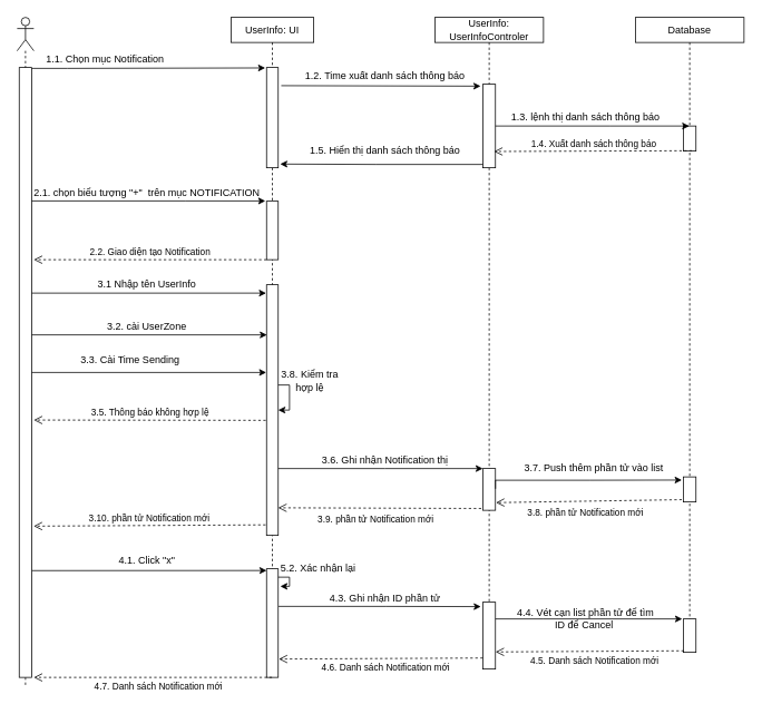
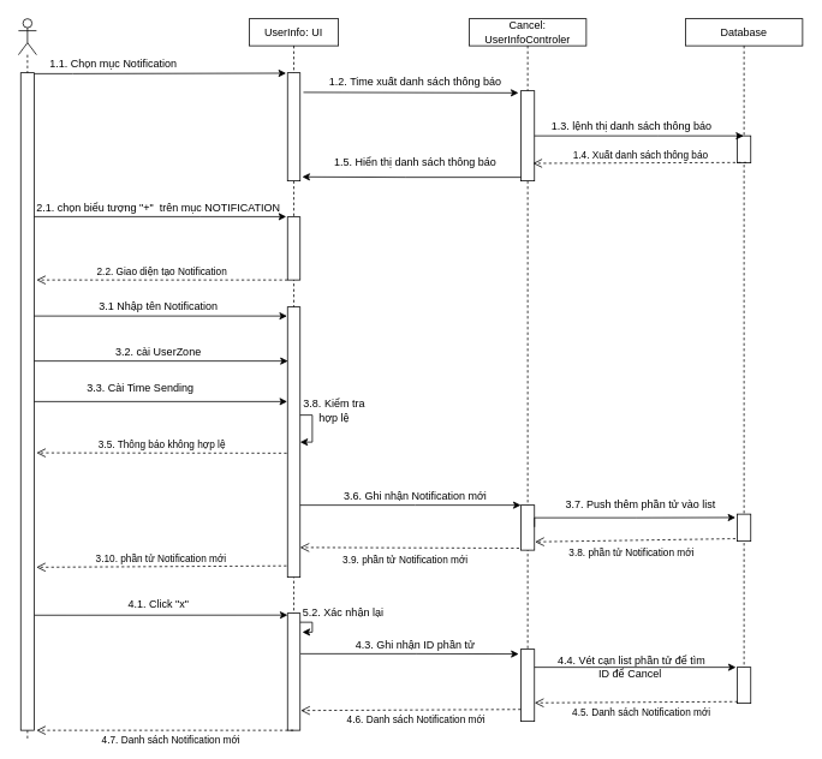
  <mxCell id="0" />
  <mxCell id="1" parent="0" />
  <mxCell id="2" value="" style="shape=umlLifeline;participant=umlActor;perimeter=lifelinePerimeter;whiteSpace=wrap;html=1;container=1;collapsible=0;recursiveResize=0;verticalAlign=top;spacingTop=36;outlineConnect=0;" parent="1" vertex="1"><mxGeometry x="20" y="20" width="20" height="800" as="geometry" /></mxCell>
  <mxCell id="3" value="" style="html=1;points=[];perimeter=orthogonalPerimeter;" parent="2" vertex="1"><mxGeometry x="2.5" y="60" width="15" height="730" as="geometry" /></mxCell>
  <mxCell id="4" value="UserInfo: UI" style="shape=umlLifeline;perimeter=lifelinePerimeter;whiteSpace=wrap;html=1;container=1;collapsible=0;recursiveResize=0;outlineConnect=0;size=30;" parent="1" vertex="1"><mxGeometry x="276" y="20" width="99" height="790" as="geometry" /></mxCell>
  <mxCell id="5" value="" style="html=1;points=[];perimeter=orthogonalPerimeter;" parent="4" vertex="1"><mxGeometry x="42.5" y="60" width="14" height="120" as="geometry" /></mxCell>
  <mxCell id="6" value="" style="html=1;points=[];perimeter=orthogonalPerimeter;" parent="4" vertex="1"><mxGeometry x="42.5" y="320" width="14" height="300" as="geometry" /></mxCell>
  <mxCell id="7" value="" style="html=1;points=[];perimeter=orthogonalPerimeter;" parent="4" vertex="1"><mxGeometry x="42.5" y="220" width="14" height="70" as="geometry" /></mxCell>
  <mxCell id="8" style="edgeStyle=orthogonalEdgeStyle;rounded=0;orthogonalLoop=1;jettySize=auto;html=1;" parent="4" source="6" target="6" edge="1"><mxGeometry relative="1" as="geometry"><mxPoint x="120" y="390" as="targetPoint" /><Array as="points"><mxPoint x="70" y="440" /><mxPoint x="70" y="470" /></Array></mxGeometry></mxCell>
  <mxCell id="9" value="" style="html=1;points=[];perimeter=orthogonalPerimeter;" parent="4" vertex="1"><mxGeometry x="42.5" y="660" width="14" height="130" as="geometry" /></mxCell>
  <mxCell id="10" style="edgeStyle=orthogonalEdgeStyle;rounded=0;orthogonalLoop=1;jettySize=auto;html=1;" parent="4" source="9" edge="1"><mxGeometry relative="1" as="geometry"><mxPoint x="59" y="681" as="targetPoint" /><Array as="points"><mxPoint x="70" y="670" /><mxPoint x="70" y="681" /><mxPoint x="59" y="681" /></Array></mxGeometry></mxCell>
- <mxCell id="11" value="UserInfo:&lt;br&gt;UserInfoControler" style="shape=umlLifeline;perimeter=lifelinePerimeter;whiteSpace=wrap;html=1;container=1;collapsible=0;recursiveResize=0;outlineConnect=0;size=30;" parent="1" vertex="1"><mxGeometry x="520" y="20" width="130" height="780" as="geometry" /></mxCell>
+ <mxCell id="11" value="Cancel:&lt;br&gt;UserInfoControler" style="shape=umlLifeline;perimeter=lifelinePerimeter;whiteSpace=wrap;html=1;container=1;collapsible=0;recursiveResize=0;outlineConnect=0;size=30;" parent="1" vertex="1"><mxGeometry x="520" y="20" width="130" height="780" as="geometry" /></mxCell>
  <mxCell id="12" value="" style="html=1;points=[];perimeter=orthogonalPerimeter;" parent="11" vertex="1"><mxGeometry x="57.5" y="80" width="15" height="100" as="geometry" /></mxCell>
  <mxCell id="13" value="" style="html=1;points=[];perimeter=orthogonalPerimeter;" parent="11" vertex="1"><mxGeometry x="57.5" y="540" width="15" height="50" as="geometry" /></mxCell>
  <mxCell id="14" value="" style="html=1;points=[];perimeter=orthogonalPerimeter;" parent="11" vertex="1"><mxGeometry x="57.5" y="700" width="15" height="80" as="geometry" /></mxCell>
  <mxCell id="15" value="Database" style="shape=umlLifeline;perimeter=lifelinePerimeter;whiteSpace=wrap;html=1;container=1;collapsible=0;recursiveResize=0;outlineConnect=0;size=30;" parent="1" vertex="1"><mxGeometry x="760" y="20" width="130" height="760" as="geometry" /></mxCell>
  <mxCell id="16" value="" style="html=1;points=[];perimeter=orthogonalPerimeter;" parent="15" vertex="1"><mxGeometry x="57.5" y="130" width="15" height="30" as="geometry" /></mxCell>
  <mxCell id="17" value="" style="html=1;points=[];perimeter=orthogonalPerimeter;" parent="15" vertex="1"><mxGeometry x="57.5" y="550" width="15" height="30" as="geometry" /></mxCell>
  <mxCell id="18" value="" style="html=1;points=[];perimeter=orthogonalPerimeter;" parent="15" vertex="1"><mxGeometry x="57.5" y="720" width="15" height="40" as="geometry" /></mxCell>
  <mxCell id="19" style="edgeStyle=orthogonalEdgeStyle;rounded=0;orthogonalLoop=1;jettySize=auto;html=1;" parent="1" source="12" target="15" edge="1"><mxGeometry relative="1" as="geometry"><mxPoint x="730" y="150" as="targetPoint" /><Array as="points"><mxPoint x="730" y="150" /><mxPoint x="730" y="150" /></Array></mxGeometry></mxCell>
  <mxCell id="20" value="1.3. lệnh thị danh sách thông báo" style="text;html=1;align=center;verticalAlign=middle;resizable=0;points=[];autosize=1;" parent="1" vertex="1"><mxGeometry x="600" y="130" width="200" height="20" as="geometry" /></mxCell>
  <mxCell id="21" style="edgeStyle=orthogonalEdgeStyle;rounded=0;orthogonalLoop=1;jettySize=auto;html=1;entryX=-0.111;entryY=0.004;entryDx=0;entryDy=0;entryPerimeter=0;" parent="1" source="3" target="5" edge="1"><mxGeometry relative="1" as="geometry"><Array as="points"><mxPoint x="80" y="81" /><mxPoint x="80" y="81" /></Array></mxGeometry></mxCell>
  <mxCell id="22" value="1.1. Chọn mục Notification" style="text;html=1;align=center;verticalAlign=middle;resizable=0;points=[];autosize=1;" parent="1" vertex="1"><mxGeometry x="45" y="60" width="160" height="20" as="geometry" /></mxCell>
  <mxCell id="23" value="1.4. Xuất danh sách thông báo" style="html=1;verticalAlign=bottom;endArrow=open;dashed=1;endSize=8;exitX=0.667;exitY=0.986;exitDx=0;exitDy=0;exitPerimeter=0;entryX=0.889;entryY=0.025;entryDx=0;entryDy=0;entryPerimeter=0;" parent="1" source="16" edge="1"><mxGeometry relative="1" as="geometry"><mxPoint x="390" y="180" as="sourcePoint" /><mxPoint x="590.835" y="180.5" as="targetPoint" /></mxGeometry></mxCell>
  <mxCell id="24" value="1.2. Time xuất danh sách thông báo" style="text;html=1;align=center;verticalAlign=middle;resizable=0;points=[];autosize=1;" parent="1" vertex="1"><mxGeometry x="360" y="80" width="200" height="20" as="geometry" /></mxCell>
  <mxCell id="25" value="1.5. Hiển thị danh sách thông báo" style="text;html=1;align=center;verticalAlign=middle;resizable=0;points=[];autosize=1;" parent="1" vertex="1"><mxGeometry x="365" y="170" width="190" height="20" as="geometry" /></mxCell>
  <mxCell id="26" style="edgeStyle=orthogonalEdgeStyle;rounded=0;orthogonalLoop=1;jettySize=auto;html=1;entryX=-0.1;entryY=-0.004;entryDx=0;entryDy=0;entryPerimeter=0;" parent="1" source="3" target="7" edge="1"><mxGeometry relative="1" as="geometry"><Array as="points"><mxPoint x="221" y="239" /></Array></mxGeometry></mxCell>
  <mxCell id="27" value="2.1. chọn biểu tượng &quot;+&quot;&amp;nbsp; trên mục NOTIFICATION" style="text;html=1;align=center;verticalAlign=middle;resizable=0;points=[];autosize=1;" parent="1" vertex="1"><mxGeometry x="30" y="220" width="290" height="20" as="geometry" /></mxCell>
  <mxCell id="28" style="edgeStyle=orthogonalEdgeStyle;rounded=0;orthogonalLoop=1;jettySize=auto;html=1;entryX=1.167;entryY=0.963;entryDx=0;entryDy=0;entryPerimeter=0;" parent="1" source="12" target="5" edge="1"><mxGeometry relative="1" as="geometry"><Array as="points"><mxPoint x="450" y="196" /><mxPoint x="450" y="196" /></Array></mxGeometry></mxCell>
  <mxCell id="29" value="2.2. Giao diện tạo Notification" style="html=1;verticalAlign=bottom;endArrow=open;dashed=1;endSize=8;" parent="1" source="7" edge="1"><mxGeometry x="0.014" relative="1" as="geometry"><mxPoint x="120" y="310" as="sourcePoint" /><mxPoint x="40" y="310" as="targetPoint" /><mxPoint x="1" as="offset" /></mxGeometry></mxCell>
  <mxCell id="30" style="edgeStyle=orthogonalEdgeStyle;rounded=0;orthogonalLoop=1;jettySize=auto;html=1;" parent="1" source="3" edge="1"><mxGeometry relative="1" as="geometry"><Array as="points"><mxPoint x="318" y="350" /></Array><mxPoint x="318" y="350" as="targetPoint" /></mxGeometry></mxCell>
- <mxCell id="31" value="3.1 Nhập tên UserInfo" style="text;html=1;align=center;verticalAlign=middle;resizable=0;points=[];autosize=1;" parent="1" vertex="1"><mxGeometry x="100" y="330" width="150" height="20" as="geometry" /></mxCell>
+ <mxCell id="31" value="3.1 Nhập tên Notification" style="text;html=1;align=center;verticalAlign=middle;resizable=0;points=[];autosize=1;" parent="1" vertex="1"><mxGeometry x="100" y="330" width="150" height="20" as="geometry" /></mxCell>
  <mxCell id="32" style="edgeStyle=orthogonalEdgeStyle;rounded=0;orthogonalLoop=1;jettySize=auto;html=1;" parent="1" source="3" edge="1"><mxGeometry relative="1" as="geometry"><mxPoint x="319" y="400" as="targetPoint" /><Array as="points"><mxPoint x="319" y="400" /></Array></mxGeometry></mxCell>
  <mxCell id="33" value="3.2. cài UserZone" style="text;html=1;align=center;verticalAlign=middle;resizable=0;points=[];autosize=1;" parent="1" vertex="1"><mxGeometry x="120" y="380" width="110" height="20" as="geometry" /></mxCell>
  <mxCell id="34" style="edgeStyle=orthogonalEdgeStyle;rounded=0;orthogonalLoop=1;jettySize=auto;html=1;entryX=-0.024;entryY=0.35;entryDx=0;entryDy=0;entryPerimeter=0;" parent="1" source="3" target="6" edge="1"><mxGeometry relative="1" as="geometry"><mxPoint x="310" y="445" as="targetPoint" /><Array as="points" /></mxGeometry></mxCell>
  <mxCell id="35" value="3.3. Cài Time Sending" style="text;html=1;align=center;verticalAlign=middle;resizable=0;points=[];autosize=1;" parent="1" vertex="1"><mxGeometry x="90" y="420" width="130" height="20" as="geometry" /></mxCell>
  <mxCell id="36" value="3.8. Kiểm tra &lt;br&gt;hợp lệ" style="text;html=1;align=center;verticalAlign=middle;resizable=0;points=[];autosize=1;" parent="1" vertex="1"><mxGeometry x="330" y="440" width="80" height="30" as="geometry" /></mxCell>
  <mxCell id="37" value="3.5. Thông báo không hợp lệ" style="html=1;verticalAlign=bottom;endArrow=open;dashed=1;endSize=8;exitX=-0.062;exitY=0.541;exitDx=0;exitDy=0;exitPerimeter=0;entryX=1.167;entryY=0.578;entryDx=0;entryDy=0;entryPerimeter=0;" parent="1" source="6" target="3" edge="1"><mxGeometry relative="1" as="geometry"><mxPoint x="175" y="460" as="sourcePoint" /><mxPoint x="50" y="502" as="targetPoint" /></mxGeometry></mxCell>
  <mxCell id="38" style="edgeStyle=orthogonalEdgeStyle;rounded=0;orthogonalLoop=1;jettySize=auto;html=1;entryX=-0.009;entryY=0;entryDx=0;entryDy=0;entryPerimeter=0;" parent="1" source="6" target="13" edge="1"><mxGeometry relative="1" as="geometry"><Array as="points"><mxPoint x="460" y="560" /><mxPoint x="460" y="560" /></Array><mxPoint x="570" y="560" as="targetPoint" /></mxGeometry></mxCell>
- <mxCell id="39" value="3.6. Ghi nhận Notification thị" style="text;html=1;align=center;verticalAlign=middle;resizable=0;points=[];autosize=1;" parent="1" vertex="1"><mxGeometry x="375" y="540" width="170" height="20" as="geometry" /></mxCell>
+ <mxCell id="39" value="3.6. Ghi nhận Notification mới" style="text;html=1;align=center;verticalAlign=middle;resizable=0;points=[];autosize=1;" parent="1" vertex="1"><mxGeometry x="375" y="540" width="170" height="20" as="geometry" /></mxCell>
  <mxCell id="40" style="edgeStyle=orthogonalEdgeStyle;rounded=0;orthogonalLoop=1;jettySize=auto;html=1;entryX=-0.13;entryY=0.126;entryDx=0;entryDy=0;entryPerimeter=0;exitX=1;exitY=0.485;exitDx=0;exitDy=0;exitPerimeter=0;" parent="1" source="13" target="17" edge="1"><mxGeometry relative="1" as="geometry"><mxPoint x="680" y="490" as="targetPoint" /><Array as="points"><mxPoint x="593" y="574" /><mxPoint x="705" y="574" /></Array></mxGeometry></mxCell>
  <mxCell id="41" value="3.7. Push thêm phần tử vào list" style="text;html=1;align=center;verticalAlign=middle;resizable=0;points=[];autosize=1;" parent="1" vertex="1"><mxGeometry x="620" y="550" width="180" height="20" as="geometry" /></mxCell>
  <mxCell id="42" value="3.8. phần tử Notification mới" style="html=1;verticalAlign=bottom;endArrow=open;dashed=1;endSize=8;exitX=-0.13;exitY=0.908;exitDx=0;exitDy=0;exitPerimeter=0;entryX=1.04;entryY=0.816;entryDx=0;entryDy=0;entryPerimeter=0;" parent="1" source="17" target="13" edge="1"><mxGeometry x="0.039" y="23" relative="1" as="geometry"><mxPoint x="580" y="470" as="sourcePoint" /><mxPoint x="600" y="517" as="targetPoint" /><mxPoint as="offset" /></mxGeometry></mxCell>
  <mxCell id="43" value="3.9. phần tử Notification mới" style="html=1;verticalAlign=bottom;endArrow=open;dashed=1;endSize=8;exitX=-0.132;exitY=0.956;exitDx=0;exitDy=0;exitPerimeter=0;entryX=0.997;entryY=0.89;entryDx=0;entryDy=0;entryPerimeter=0;" parent="1" source="13" target="6" edge="1"><mxGeometry x="0.039" y="23" relative="1" as="geometry"><mxPoint x="500" y="527" as="sourcePoint" /><mxPoint x="350" y="607" as="targetPoint" /><mxPoint as="offset" /></mxGeometry></mxCell>
  <mxCell id="44" value="3.10. phần tử Notification mới" style="html=1;verticalAlign=bottom;endArrow=open;dashed=1;endSize=8;entryX=1.157;entryY=0.752;entryDx=0;entryDy=0;entryPerimeter=0;exitX=-0.079;exitY=0.958;exitDx=0;exitDy=0;exitPerimeter=0;" parent="1" source="6" target="3" edge="1"><mxGeometry relative="1" as="geometry"><mxPoint x="220" y="550" as="sourcePoint" /><mxPoint x="40" y="550.2" as="targetPoint" /><mxPoint as="offset" /></mxGeometry></mxCell>
  <mxCell id="45" style="edgeStyle=orthogonalEdgeStyle;rounded=0;orthogonalLoop=1;jettySize=auto;html=1;entryX=-0.167;entryY=0.066;entryDx=0;entryDy=0;entryPerimeter=0;exitX=1.033;exitY=0.346;exitDx=0;exitDy=0;exitPerimeter=0;" parent="1" source="9" target="14" edge="1"><mxGeometry relative="1" as="geometry"><mxPoint x="507" y="725" as="targetPoint" /><Array as="points"><mxPoint x="462" y="725" /></Array><mxPoint x="350" y="725" as="sourcePoint" /></mxGeometry></mxCell>
  <mxCell id="46" value="" style="endArrow=classic;html=1;entryX=0.008;entryY=0.016;entryDx=0;entryDy=0;entryPerimeter=0;exitX=1.022;exitY=0.788;exitDx=0;exitDy=0;exitPerimeter=0;" parent="1" target="9" edge="1"><mxGeometry width="50" height="50" relative="1" as="geometry"><mxPoint x="37.83" y="682.2" as="sourcePoint" /><mxPoint x="220" y="691" as="targetPoint" /></mxGeometry></mxCell>
  <mxCell id="47" value="4.1. Click &quot;x&quot;" style="text;html=1;align=center;verticalAlign=middle;resizable=0;points=[];autosize=1;" parent="1" vertex="1"><mxGeometry x="135" y="660" width="80" height="20" as="geometry" /></mxCell>
  <mxCell id="48" value="4.3. Ghi nhận ID phần tử" style="text;html=1;align=center;verticalAlign=middle;resizable=0;points=[];autosize=1;" parent="1" vertex="1"><mxGeometry x="385" y="705" width="150" height="20" as="geometry" /></mxCell>
  <mxCell id="49" value="4.4. Vét cạn list phần tử để tìm &lt;br&gt;ID để Cancel&amp;nbsp;" style="text;html=1;align=center;verticalAlign=middle;resizable=0;points=[];autosize=1;" parent="1" vertex="1"><mxGeometry x="610" y="725" width="180" height="30" as="geometry" /></mxCell>
  <mxCell id="50" value="5.2. Xác nhận lại" style="text;html=1;align=center;verticalAlign=middle;resizable=0;points=[];autosize=1;" parent="1" vertex="1"><mxGeometry x="330" y="670" width="100" height="20" as="geometry" /></mxCell>
  <mxCell id="51" style="edgeStyle=orthogonalEdgeStyle;rounded=0;orthogonalLoop=1;jettySize=auto;html=1;" parent="1" source="14" edge="1"><mxGeometry relative="1" as="geometry"><mxPoint x="816" y="740" as="targetPoint" /><Array as="points"><mxPoint x="650" y="740" /><mxPoint x="650" y="740" /></Array></mxGeometry></mxCell>
  <mxCell id="52" value="4.5. Danh sách Notification mới" style="html=1;verticalAlign=bottom;endArrow=open;dashed=1;endSize=8;exitX=0.033;exitY=0.954;exitDx=0;exitDy=0;exitPerimeter=0;entryX=1.011;entryY=0.744;entryDx=0;entryDy=0;entryPerimeter=0;" parent="1" source="18" target="14" edge="1"><mxGeometry x="-0.047" y="20" relative="1" as="geometry"><mxPoint x="670" y="770" as="sourcePoint" /><mxPoint x="590" y="770" as="targetPoint" /><mxPoint as="offset" /></mxGeometry></mxCell>
  <mxCell id="53" value="4.6. Danh sách Notification mới" style="html=1;verticalAlign=bottom;endArrow=open;dashed=1;endSize=8;exitX=-0.011;exitY=0.835;exitDx=0;exitDy=0;exitPerimeter=0;entryX=1.05;entryY=0.831;entryDx=0;entryDy=0;entryPerimeter=0;" parent="1" source="14" target="9" edge="1"><mxGeometry x="-0.047" y="20" relative="1" as="geometry"><mxPoint x="570" y="788" as="sourcePoint" /><mxPoint x="340" y="788" as="targetPoint" /><mxPoint as="offset" /></mxGeometry></mxCell>
  <mxCell id="54" value="4.7. Danh sách Notification mới" style="html=1;verticalAlign=bottom;endArrow=open;dashed=1;endSize=8;" parent="1" edge="1"><mxGeometry x="-0.047" y="20" relative="1" as="geometry"><mxPoint x="325" y="810" as="sourcePoint" /><mxPoint x="40" y="810" as="targetPoint" /><mxPoint as="offset" /></mxGeometry></mxCell>
  <mxCell id="55" value="" style="endArrow=classic;html=1;entryX=-0.186;entryY=0.023;entryDx=0;entryDy=0;entryPerimeter=0;exitX=1.26;exitY=0.181;exitDx=0;exitDy=0;exitPerimeter=0;" parent="1" source="5" target="12" edge="1"><mxGeometry width="50" height="50" relative="1" as="geometry"><mxPoint x="240" y="290" as="sourcePoint" /><mxPoint x="460" y="260" as="targetPoint" /></mxGeometry></mxCell>
